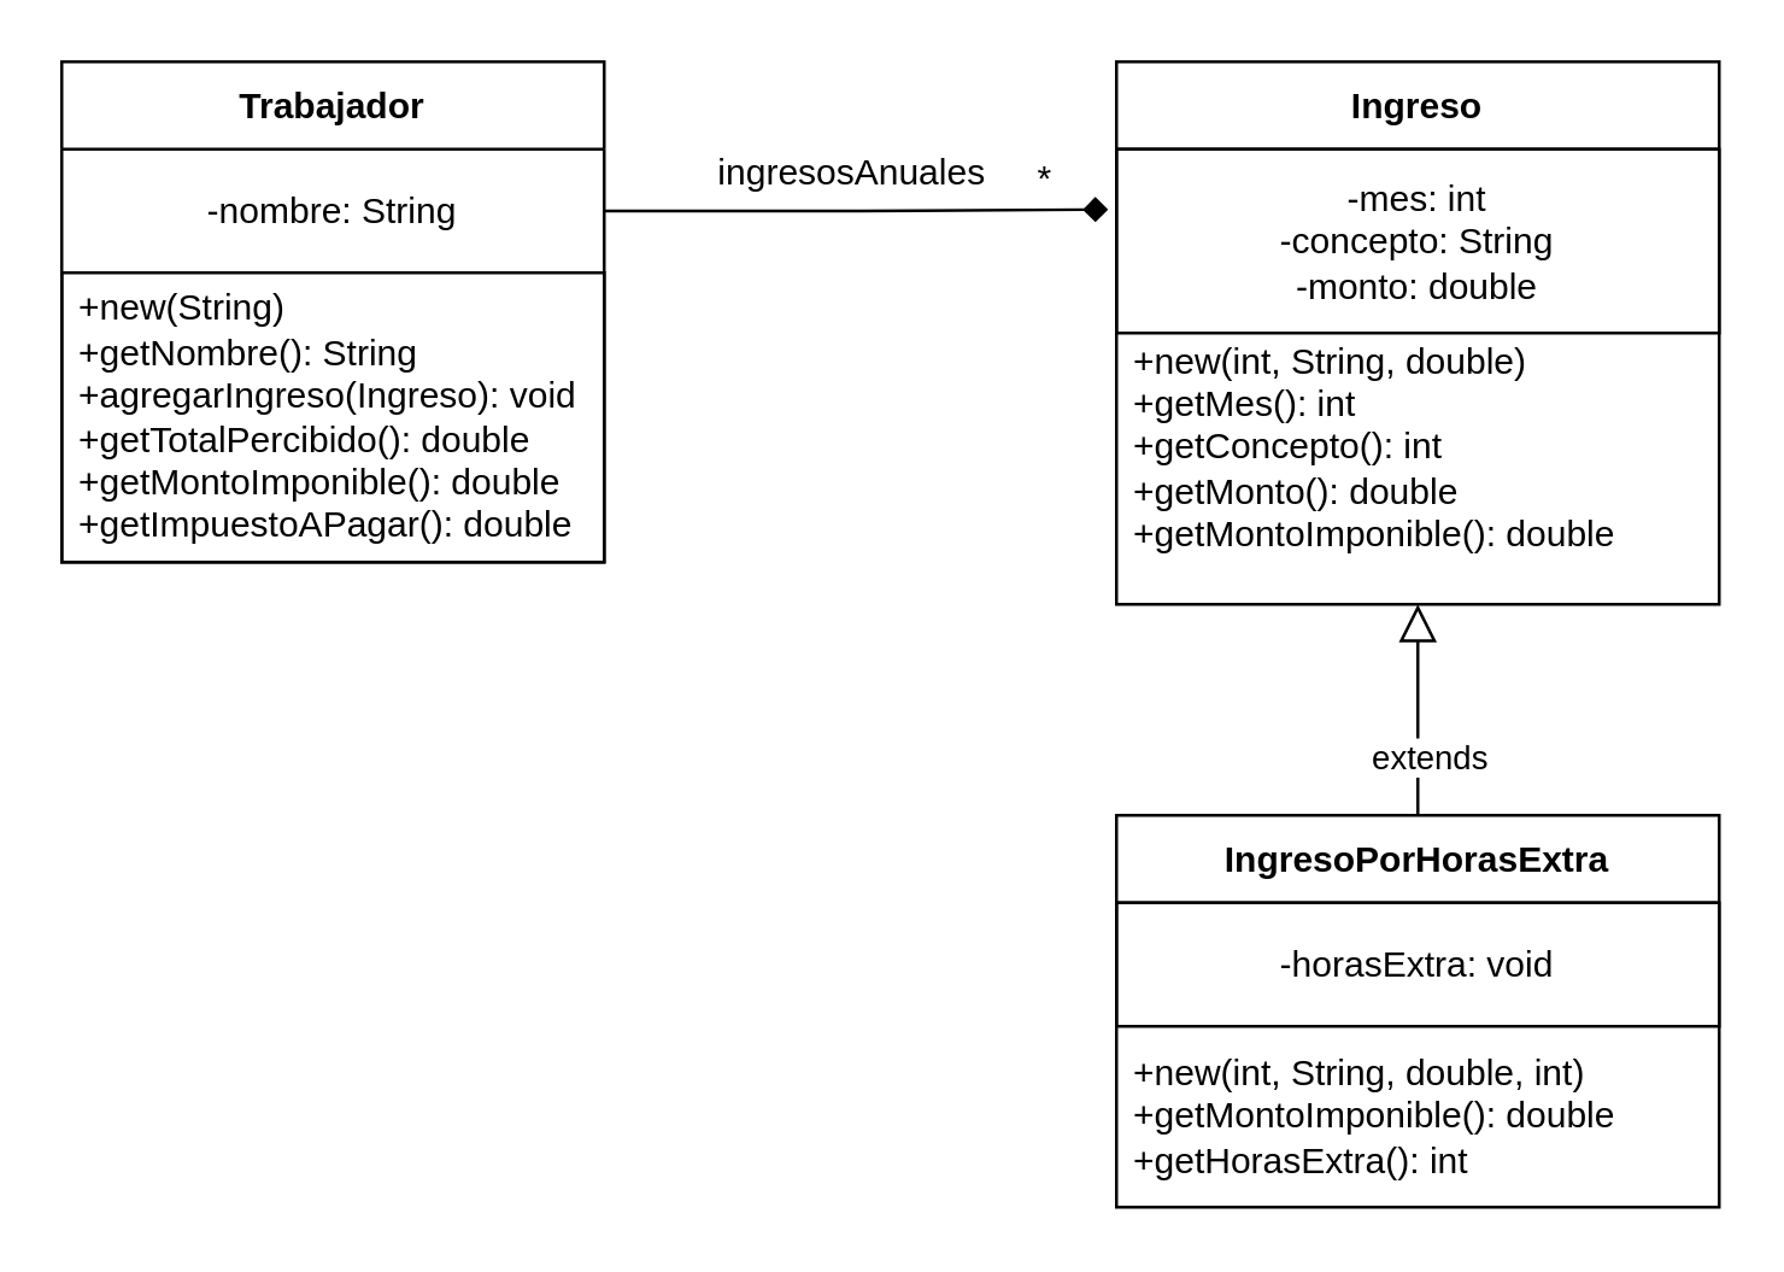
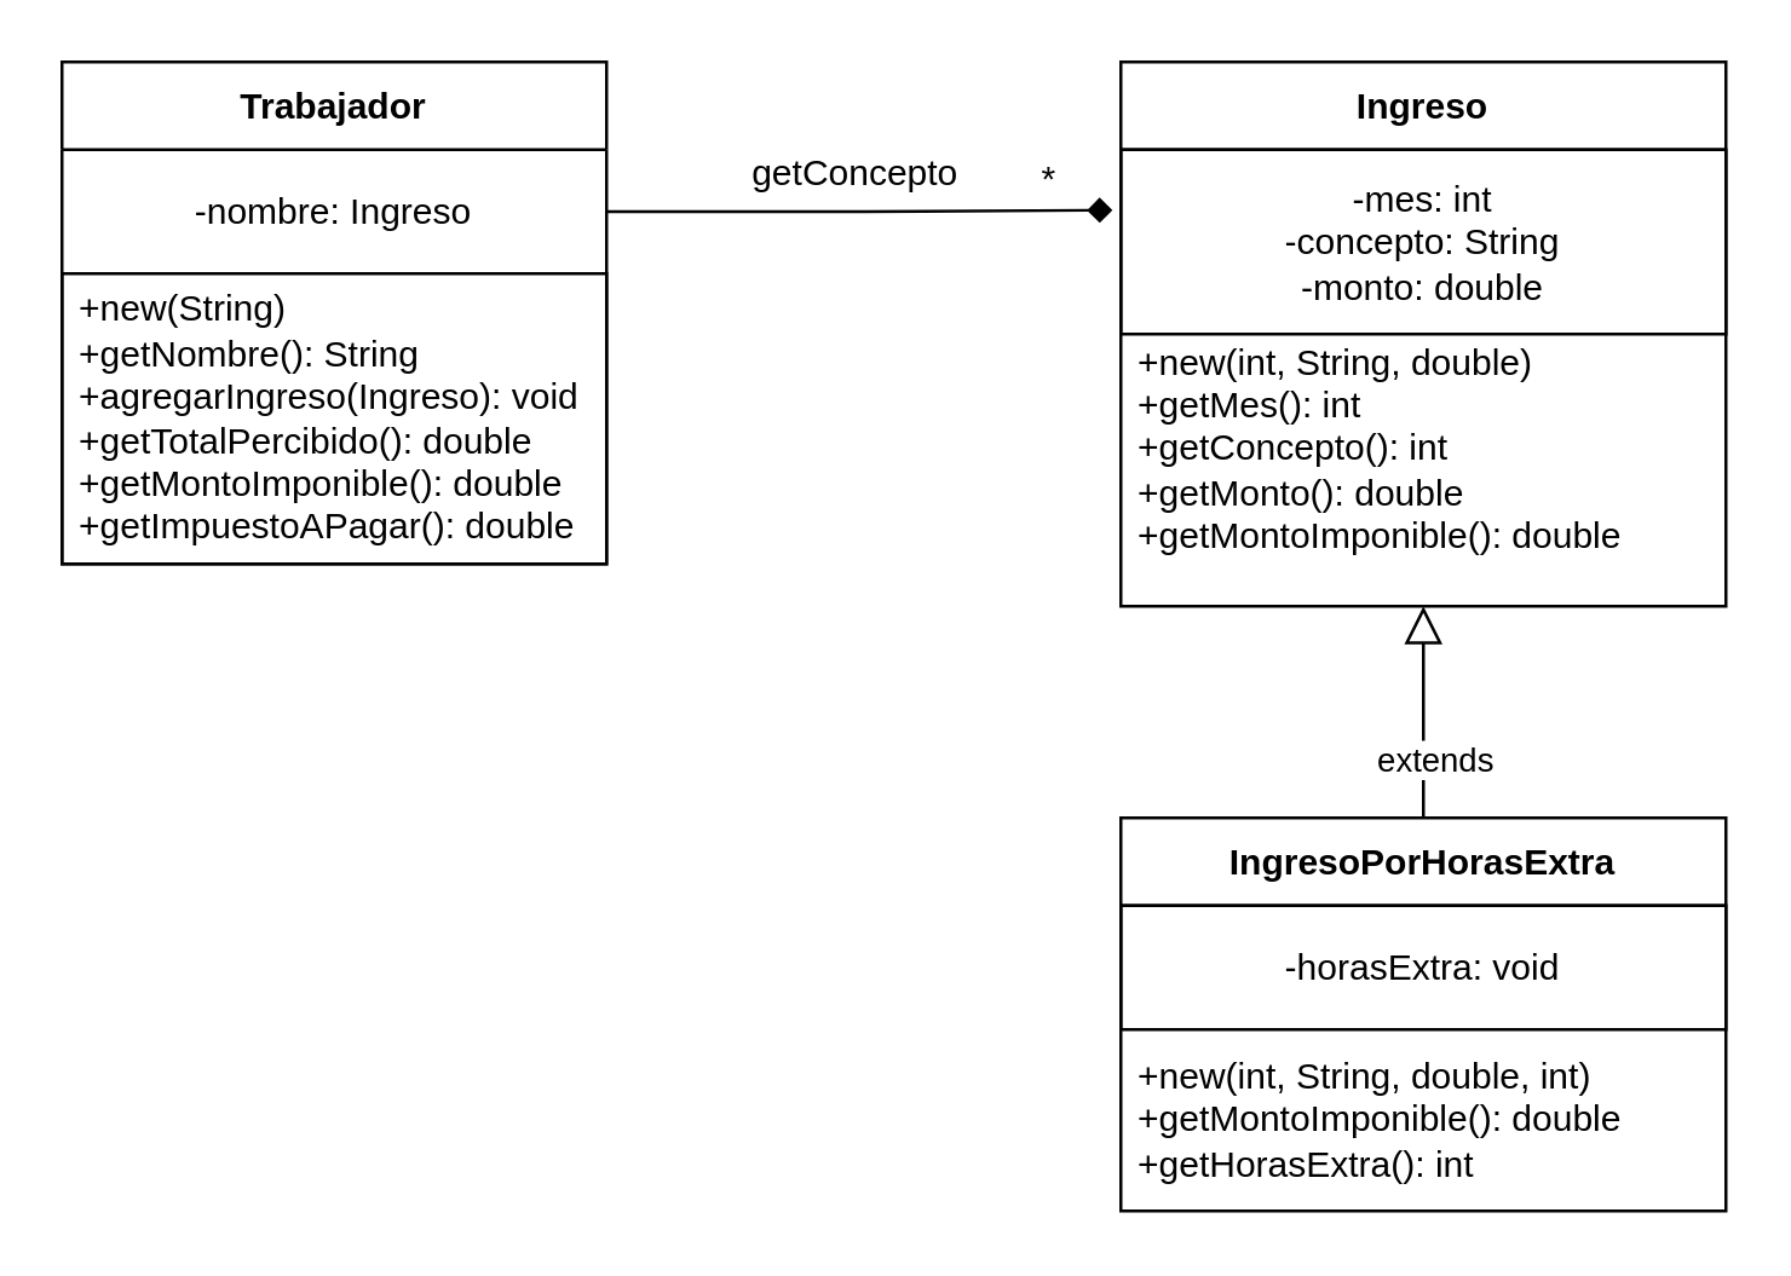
  <mxCell id="0" />
  <mxCell id="1" parent="0" />
  <mxCell id="2" value="Ingreso" style="swimlane;fontStyle=1;align=center;verticalAlign=middle;childLayout=stackLayout;horizontal=1;startSize=29;horizontalStack=0;resizeParent=1;resizeParentMax=0;resizeLast=0;collapsible=0;marginBottom=0;html=1;whiteSpace=wrap;" vertex="1" parent="1"><mxGeometry x="370" y="20" width="200" height="180" as="geometry" /></mxCell>
  <mxCell id="3" value="&lt;div&gt;-mes: int&lt;/div&gt;-concepto: String&lt;div&gt;-monto: double&lt;/div&gt;" style="text;html=1;strokeColor=default;fillColor=none;align=center;verticalAlign=middle;spacingLeft=4;spacingRight=4;overflow=hidden;rotatable=0;points=[[0,0.5],[1,0.5]];portConstraint=eastwest;whiteSpace=wrap;" vertex="1" parent="2"><mxGeometry y="29" width="200" height="61" as="geometry" /></mxCell>
  <mxCell id="4" value="+new(int, String, double)&lt;div&gt;+getMes(): int&lt;/div&gt;&lt;div&gt;+getConcepto(): int&lt;/div&gt;&lt;div&gt;+getMonto(): double&lt;/div&gt;&lt;div&gt;+getMontoImponible(): double&lt;br&gt;&lt;div&gt;&lt;br&gt;&lt;/div&gt;&lt;/div&gt;" style="text;html=1;strokeColor=none;fillColor=none;align=left;verticalAlign=middle;spacingLeft=4;spacingRight=4;overflow=hidden;rotatable=0;points=[[0,0.5],[1,0.5]];portConstraint=eastwest;whiteSpace=wrap;" vertex="1" parent="2"><mxGeometry y="90" width="200" height="90" as="geometry" /></mxCell>
  <mxCell id="5" value="IngresoPorHorasExtra" style="swimlane;fontStyle=1;align=center;verticalAlign=middle;childLayout=stackLayout;horizontal=1;startSize=29;horizontalStack=0;resizeParent=1;resizeParentMax=0;resizeLast=0;collapsible=0;marginBottom=0;html=1;whiteSpace=wrap;" vertex="1" parent="1"><mxGeometry x="370" y="270" width="200" height="130" as="geometry" /></mxCell>
  <mxCell id="6" value="&lt;div&gt;-horasExtra: void&lt;/div&gt;" style="text;html=1;strokeColor=default;fillColor=none;align=center;verticalAlign=middle;spacingLeft=4;spacingRight=4;overflow=hidden;rotatable=0;points=[[0,0.5],[1,0.5]];portConstraint=eastwest;whiteSpace=wrap;" vertex="1" parent="5"><mxGeometry y="29" width="200" height="41" as="geometry" /></mxCell>
  <mxCell id="7" value="+new(int, String, double, int)&lt;div&gt;+getMontoImponible(): double&lt;br&gt;&lt;div&gt;+getHorasExtra(): int&lt;/div&gt;&lt;/div&gt;" style="text;html=1;strokeColor=none;fillColor=none;align=left;verticalAlign=middle;spacingLeft=4;spacingRight=4;overflow=hidden;rotatable=0;points=[[0,0.5],[1,0.5]];portConstraint=eastwest;whiteSpace=wrap;" vertex="1" parent="5"><mxGeometry y="70" width="200" height="60" as="geometry" /></mxCell>
  <mxCell id="8" style="edgeStyle=orthogonalEdgeStyle;rounded=0;orthogonalLoop=1;jettySize=auto;html=1;entryX=0.5;entryY=1;entryDx=0;entryDy=0;entryPerimeter=0;endArrow=block;endFill=0;endSize=10;" edge="1" parent="1" source="5" target="4"><mxGeometry relative="1" as="geometry" /></mxCell>
  <mxCell id="9" value="extends" style="edgeLabel;html=1;align=center;verticalAlign=middle;resizable=0;points=[];" vertex="1" connectable="0" parent="8"><mxGeometry x="-0.441" y="-3" relative="1" as="geometry"><mxPoint as="offset" /></mxGeometry></mxCell>
  <mxCell id="10" value="Trabajador" style="swimlane;fontStyle=1;align=center;verticalAlign=middle;childLayout=stackLayout;horizontal=1;startSize=29;horizontalStack=0;resizeParent=1;resizeParentMax=0;resizeLast=0;collapsible=0;marginBottom=0;html=1;whiteSpace=wrap;" vertex="1" parent="1"><mxGeometry x="20" y="20" width="180" height="166" as="geometry" /></mxCell>
- <mxCell id="11" value="-nombre: String" style="text;html=1;strokeColor=none;fillColor=none;align=center;verticalAlign=middle;spacingLeft=4;spacingRight=4;overflow=hidden;rotatable=0;points=[[0,0.5],[1,0.5]];portConstraint=eastwest;whiteSpace=wrap;" vertex="1" parent="10"><mxGeometry y="29" width="180" height="41" as="geometry" /></mxCell>
+ <mxCell id="11" value="-nombre: Ingreso" style="text;html=1;strokeColor=none;fillColor=none;align=center;verticalAlign=middle;spacingLeft=4;spacingRight=4;overflow=hidden;rotatable=0;points=[[0,0.5],[1,0.5]];portConstraint=eastwest;whiteSpace=wrap;" vertex="1" parent="10"><mxGeometry y="29" width="180" height="41" as="geometry" /></mxCell>
  <mxCell id="12" value="+new(String)&lt;div&gt;+getNombre(): String&lt;/div&gt;&lt;div&gt;+agregarIngreso(Ingreso): void&lt;/div&gt;&lt;div&gt;+getTotalPercibido(): double&lt;/div&gt;&lt;div&gt;+getMontoImponible(): double&lt;/div&gt;&lt;div&gt;+getImpuestoAPagar(): double&lt;/div&gt;" style="text;html=1;strokeColor=default;fillColor=none;align=left;verticalAlign=middle;spacingLeft=4;spacingRight=4;overflow=hidden;rotatable=0;points=[[0,0.5],[1,0.5]];portConstraint=eastwest;whiteSpace=wrap;" vertex="1" parent="10"><mxGeometry y="70" width="180" height="96" as="geometry" /></mxCell>
  <mxCell id="13" style="edgeStyle=orthogonalEdgeStyle;rounded=0;orthogonalLoop=1;jettySize=auto;html=1;entryX=-0.014;entryY=0.328;entryDx=0;entryDy=0;entryPerimeter=0;endArrow=diamond;" edge="1" parent="1" source="11" target="3"><mxGeometry relative="1" as="geometry" /></mxCell>
- <mxCell id="14" value="ingresosAnuales" style="text;html=1;align=center;verticalAlign=middle;resizable=0;points=[];autosize=1;strokeColor=none;fillColor=none;" vertex="1" parent="1"><mxGeometry x="227" y="42" width="110" height="30" as="geometry" /></mxCell>
+ <mxCell id="14" value="getConcepto" style="text;html=1;align=center;verticalAlign=middle;resizable=0;points=[];autosize=1;strokeColor=none;fillColor=none;" vertex="1" parent="1"><mxGeometry x="227" y="42" width="110" height="30" as="geometry" /></mxCell>
  <mxCell id="15" value="*" style="text;html=1;align=center;verticalAlign=middle;resizable=0;points=[];autosize=1;strokeColor=none;fillColor=none;" vertex="1" parent="1"><mxGeometry x="331" y="44" width="30" height="30" as="geometry" /></mxCell>
